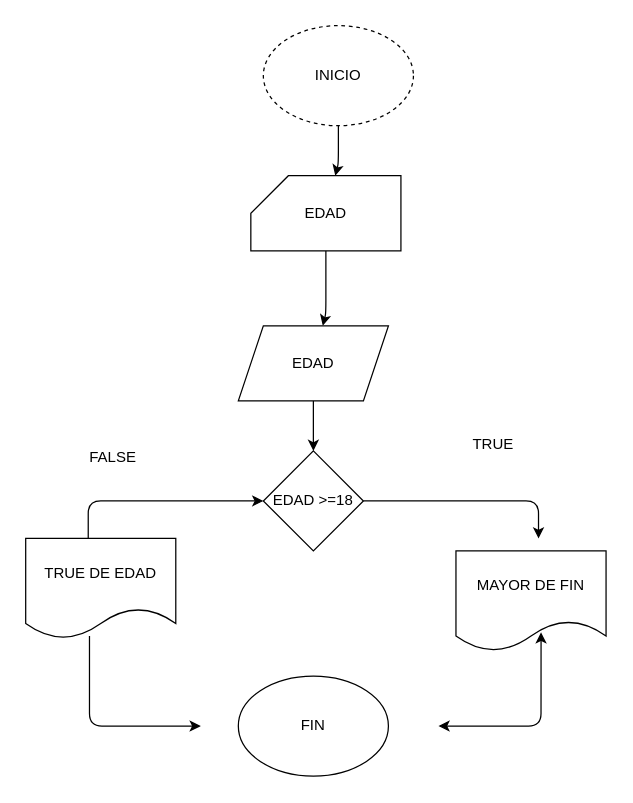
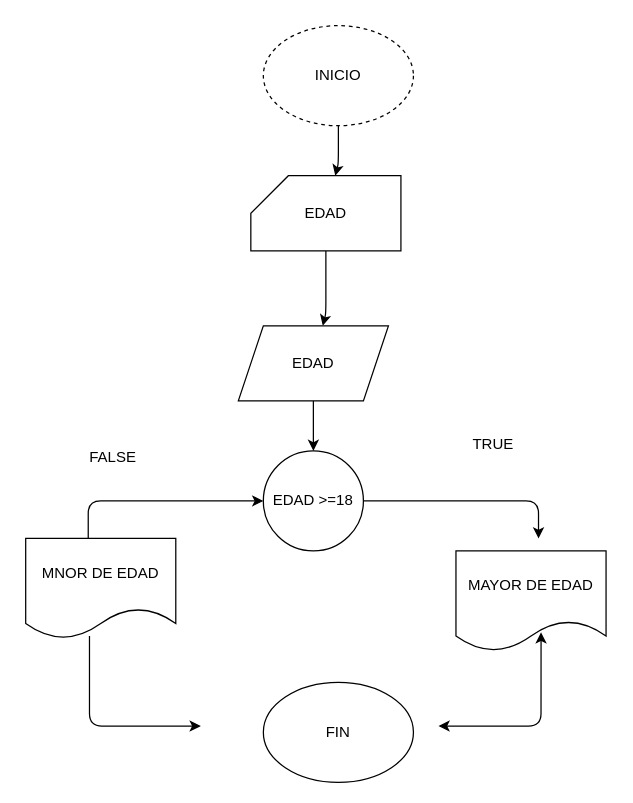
  <mxCell id="0" />
  <mxCell id="1" parent="0" />
  <mxCell id="2" value="" style="edgeStyle=none;html=1;" edge="1" parent="1" source="3" target="5"><mxGeometry relative="1" as="geometry"><Array as="points"><mxPoint x="270" y="130" /></Array></mxGeometry></mxCell>
  <mxCell id="3" value="INICIO" style="ellipse;whiteSpace=wrap;html=1;dashed=1;" vertex="1" parent="1"><mxGeometry x="210" y="20" width="120" height="80" as="geometry" /></mxCell>
  <mxCell id="4" value="" style="edgeStyle=none;html=1;" edge="1" parent="1" source="5" target="7"><mxGeometry relative="1" as="geometry"><Array as="points"><mxPoint x="260" y="250" /></Array></mxGeometry></mxCell>
  <mxCell id="5" value="EDAD" style="shape=card;whiteSpace=wrap;html=1;" vertex="1" parent="1"><mxGeometry x="200" y="140" width="120" height="60" as="geometry" /></mxCell>
  <mxCell id="6" value="" style="edgeStyle=none;html=1;" edge="1" parent="1" source="7" target="9"><mxGeometry relative="1" as="geometry" /></mxCell>
  <mxCell id="7" value="EDAD" style="shape=parallelogram;perimeter=parallelogramPerimeter;whiteSpace=wrap;html=1;fixedSize=1;" vertex="1" parent="1"><mxGeometry x="190" y="260" width="120" height="60" as="geometry" /></mxCell>
  <mxCell id="8" value="TRUE" style="text;html=1;strokeColor=none;fillColor=none;align=center;verticalAlign=middle;whiteSpace=wrap;rounded=0;" vertex="1" parent="1"><mxGeometry x="364" y="340" width="60" height="30" as="geometry" /></mxCell>
- <mxCell id="9" value="EDAD &amp;gt;=18" style="rhombus;whiteSpace=wrap;html=1;" vertex="1" parent="1"><mxGeometry x="210" y="360" width="80" height="80" as="geometry" /></mxCell>
+ <mxCell id="9" value="EDAD &amp;gt;=18" style="ellipse;whiteSpace=wrap;html=1;" vertex="1" parent="1"><mxGeometry x="210" y="360" width="80" height="80" as="geometry" /></mxCell>
  <mxCell id="10" value="FALSE" style="text;html=1;strokeColor=none;fillColor=none;align=center;verticalAlign=middle;whiteSpace=wrap;rounded=0;" vertex="1" parent="1"><mxGeometry x="60" y="350" width="60" height="30" as="geometry" /></mxCell>
- <mxCell id="11" value="MAYOR DE FIN" style="shape=document;whiteSpace=wrap;html=1;boundedLbl=1;" vertex="1" parent="1"><mxGeometry x="364" y="440" width="120" height="80" as="geometry" /></mxCell>
- <mxCell id="12" value="TRUE DE EDAD" style="shape=document;whiteSpace=wrap;html=1;boundedLbl=1;" vertex="1" parent="1"><mxGeometry x="20" y="430" width="120" height="80" as="geometry" /></mxCell>
+ <mxCell id="11" value="MAYOR DE EDAD" style="shape=document;whiteSpace=wrap;html=1;boundedLbl=1;" vertex="1" parent="1"><mxGeometry x="364" y="440" width="120" height="80" as="geometry" /></mxCell>
+ <mxCell id="12" value="MNOR DE EDAD" style="shape=document;whiteSpace=wrap;html=1;boundedLbl=1;" vertex="1" parent="1"><mxGeometry x="20" y="430" width="120" height="80" as="geometry" /></mxCell>
  <mxCell id="13" value="" style="endArrow=classic;html=1;exitX=1;exitY=0.5;exitDx=0;exitDy=0;" edge="1" parent="1" source="9"><mxGeometry width="50" height="50" relative="1" as="geometry"><mxPoint x="314" y="420" as="sourcePoint" /><mxPoint x="430" y="430" as="targetPoint" /><Array as="points"><mxPoint x="430" y="400" /></Array></mxGeometry></mxCell>
  <mxCell id="14" value="" style="endArrow=classic;html=1;" edge="1" parent="1" target="9"><mxGeometry width="50" height="50" relative="1" as="geometry"><mxPoint x="70" y="430" as="sourcePoint" /><mxPoint x="210" y="400" as="targetPoint" /><Array as="points"><mxPoint x="70" y="400" /></Array></mxGeometry></mxCell>
  <mxCell id="15" value="" style="endArrow=classic;html=1;exitX=0.425;exitY=0.975;exitDx=0;exitDy=0;exitPerimeter=0;" edge="1" parent="1" source="12"><mxGeometry width="50" height="50" relative="1" as="geometry"><mxPoint x="30" y="570" as="sourcePoint" /><mxPoint x="160" y="580" as="targetPoint" /><Array as="points"><mxPoint x="71" y="580" /></Array></mxGeometry></mxCell>
  <mxCell id="16" value="" style="endArrow=classic;startArrow=classic;html=1;entryX=0.567;entryY=0.813;entryDx=0;entryDy=0;entryPerimeter=0;" edge="1" parent="1" target="11"><mxGeometry width="50" height="50" relative="1" as="geometry"><mxPoint x="350" y="580" as="sourcePoint" /><mxPoint x="470" y="550" as="targetPoint" /><Array as="points"><mxPoint x="432" y="580" /></Array></mxGeometry></mxCell>
- <mxCell id="17" value="FIN" style="ellipse;whiteSpace=wrap;html=1;" vertex="1" parent="1"><mxGeometry x="190" y="540" width="120" height="80" as="geometry" /></mxCell>
+ <mxCell id="17" value="FIN" style="ellipse;whiteSpace=wrap;html=1;" vertex="1" parent="1"><mxGeometry x="210" y="545" width="120" height="80" as="geometry" /></mxCell>
